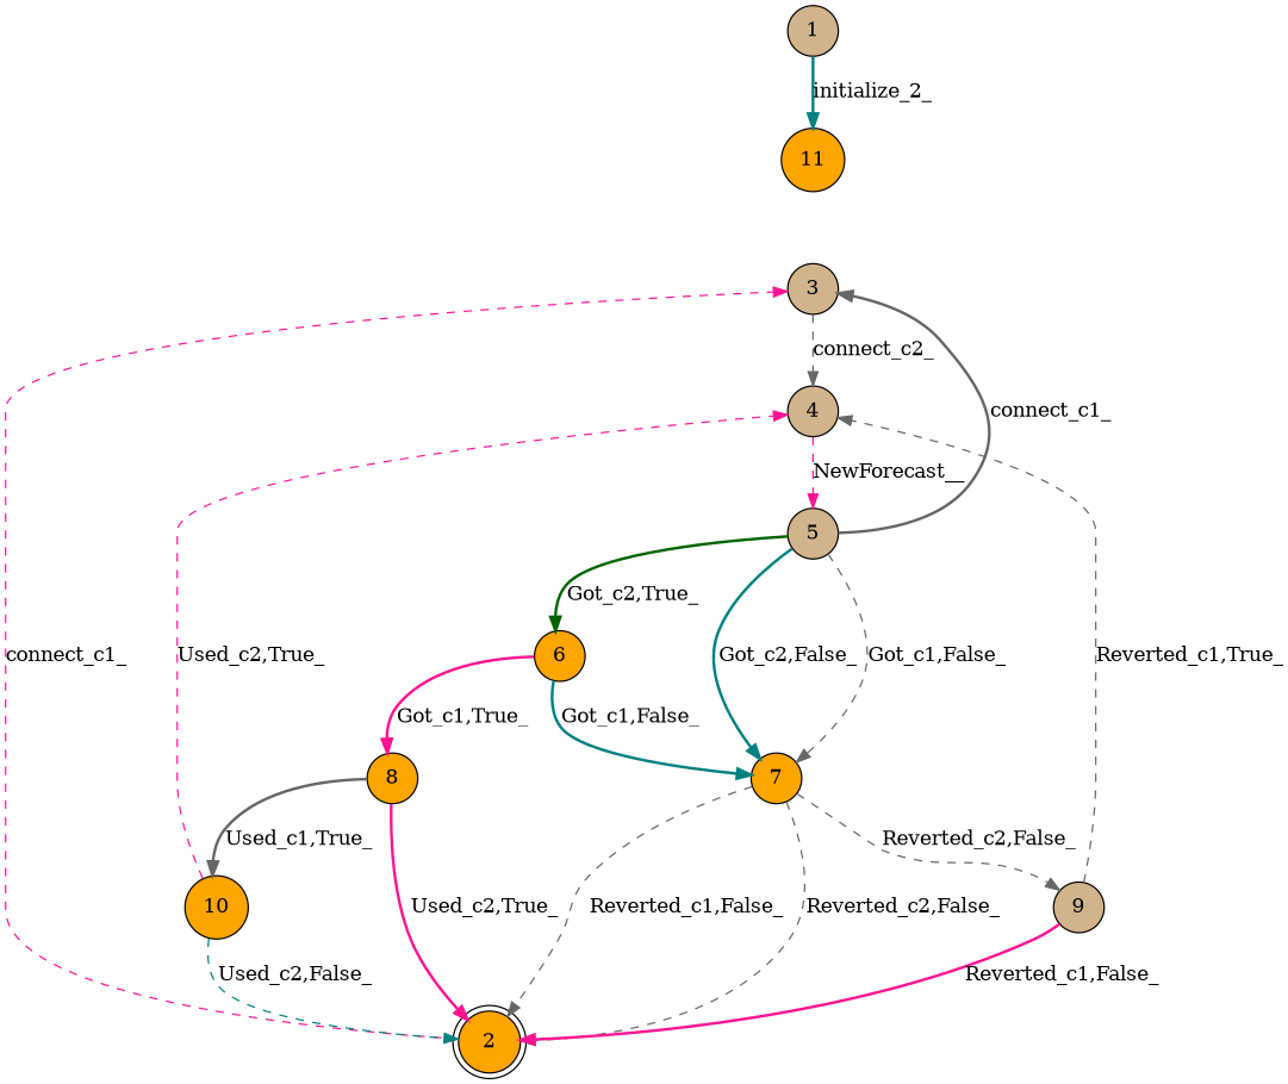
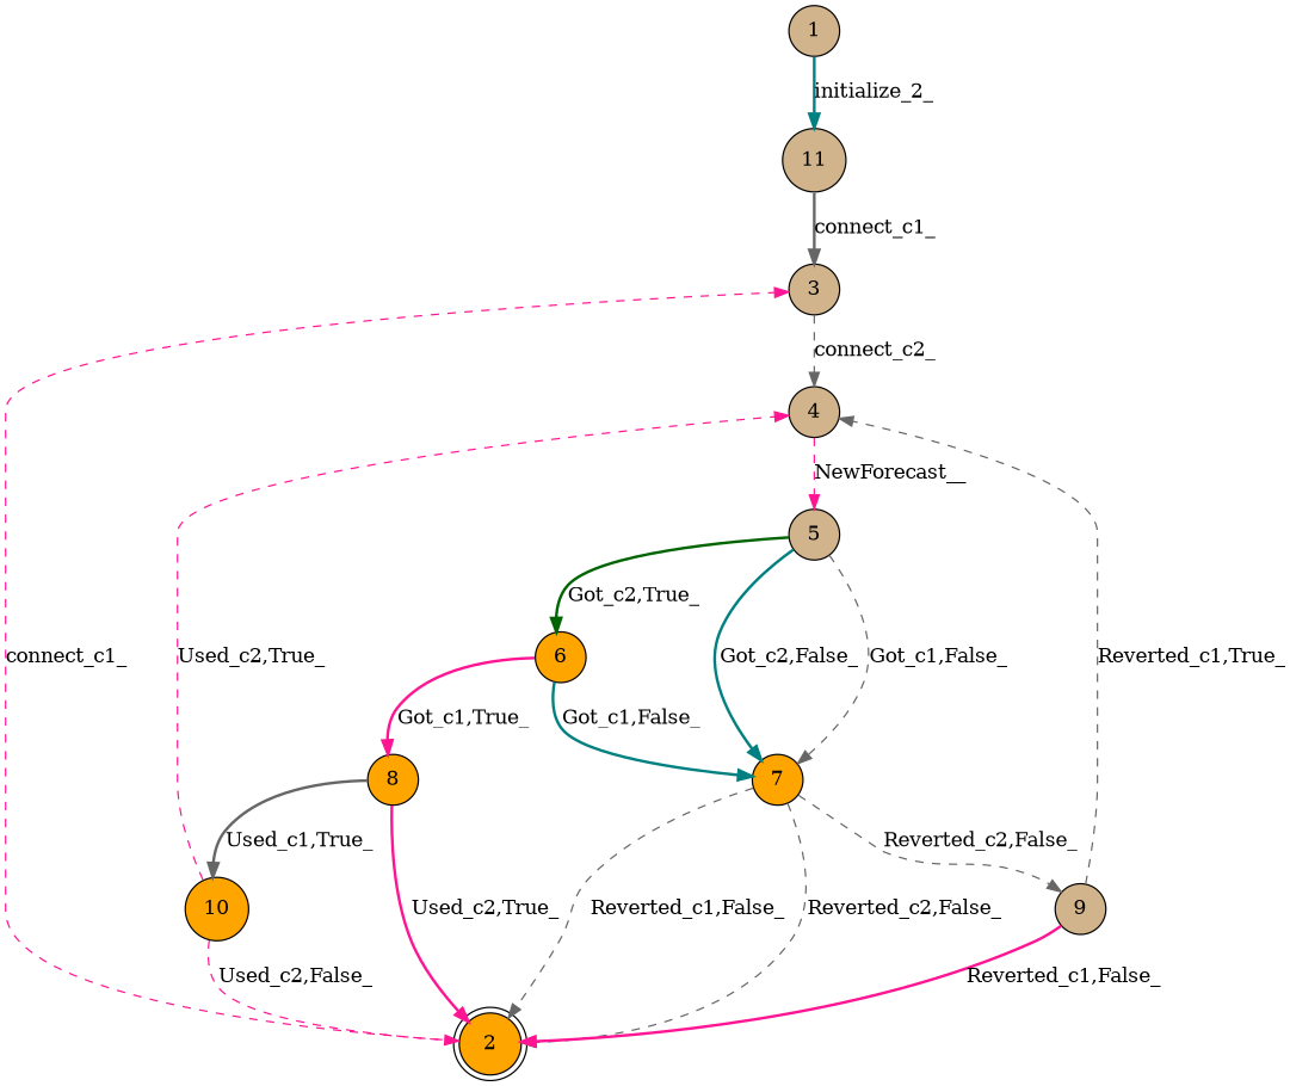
  digraph {
    node [fillcolor=tan shape=circle style=filled]
    edge [color=gray40 style=dashed]
    1
-   11 [fillcolor=orange]
+   11
    3
    2 [fillcolor=orange shape=doublecircle]
    4
    5
    6 [fillcolor=orange]
    7 [fillcolor=orange]
    8 [fillcolor=orange]
    9
    10 [fillcolor=orange]
    1 -> 11 [color=teal label=initialize_2_ style=bold]
-   5 -> 3 [label=connect_c1_ style=bold]
+   11 -> 3 [label=connect_c1_ style=bold]
    3 -> 4 [label=connect_c2_]
    2 -> 3 [color=deeppink label=connect_c1_]
    4 -> 5 [color=deeppink label=NewForecast__]
    5 -> 6 [color=darkgreen label="Got_c2,True_" style=bold]
    5 -> 7 [label="Got_c1,False_"]
    5 -> 7 [color=teal label="Got_c2,False_" style=bold]
    6 -> 7 [color=teal label="Got_c1,False_" style=bold]
    6 -> 8 [color=deeppink label="Got_c1,True_" style=bold]
    7 -> 2 [label="Reverted_c2,False_"]
    7 -> 2 [label="Reverted_c1,False_"]
    7 -> 9 [label="Reverted_c2,False_"]
    8 -> 2 [color=deeppink label="Used_c2,True_" style=bold]
    8 -> 10 [label="Used_c1,True_" style=bold]
    9 -> 2 [color=deeppink label="Reverted_c1,False_" style=bold]
    9 -> 4 [label="Reverted_c1,True_"]
-   10 -> 2 [color=teal label="Used_c2,False_"]
+   10 -> 2 [color=deeppink label="Used_c2,False_"]
    10 -> 4 [color=deeppink label="Used_c2,True_"]
  }
